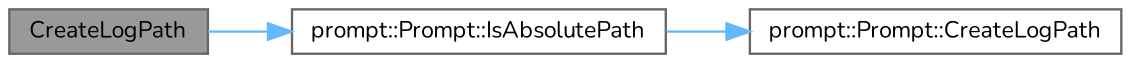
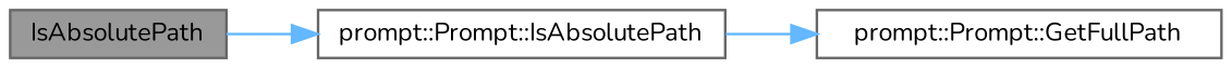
  digraph {
    fontname=Nunito
    rankdir=LR
    node [color=grey40 fillcolor=white fontname=Nunito fontsize=10 shape=box style=filled]
    edge [color=steelblue1 fontname=Nunito fontsize=10 labelfontname=Helvetica labelfontsize=10 style=solid]
-   n1 [color=gray40 fillcolor=grey60 fontcolor=black height=0.2 label=CreateLogPath width=0.4]
+   n1 [color=gray40 fillcolor=grey60 fontcolor=black height=0.2 label=IsAbsolutePath width=0.4]
    n2 [height=0.2 label="prompt::Prompt::IsAbsolutePath" width=0.4]
-   n3 [height=0.2 label="prompt::Prompt::CreateLogPath" width=0.4]
+   n3 [height=0.2 label="prompt::Prompt::GetFullPath" width=0.4]
    n1 -> n2
    n2 -> n3
  }
